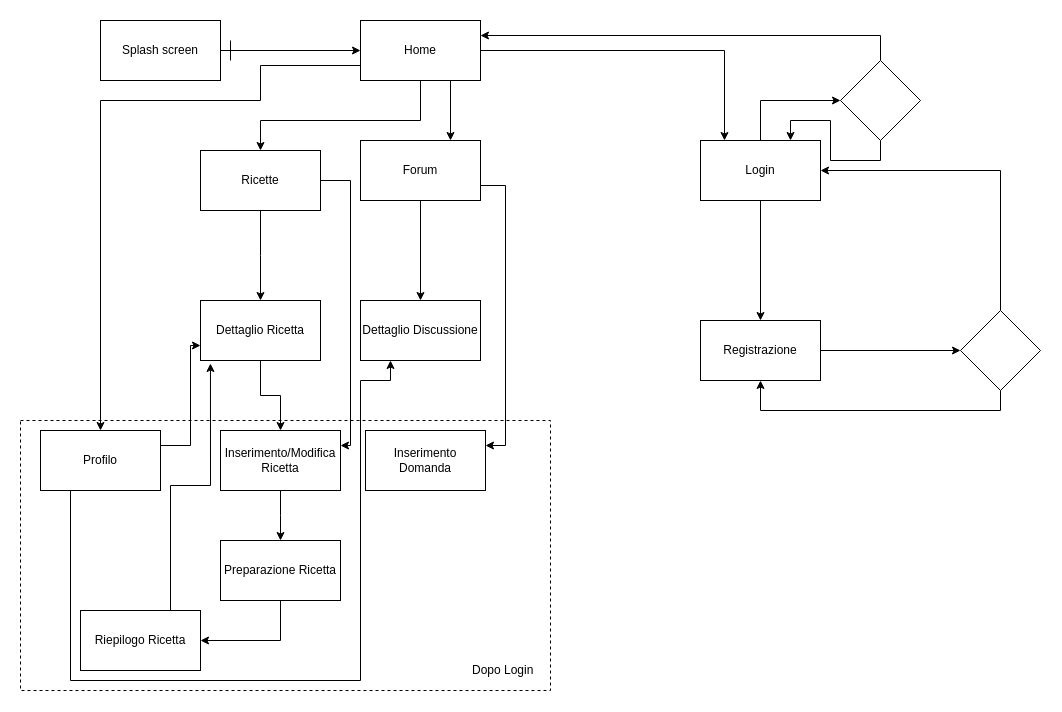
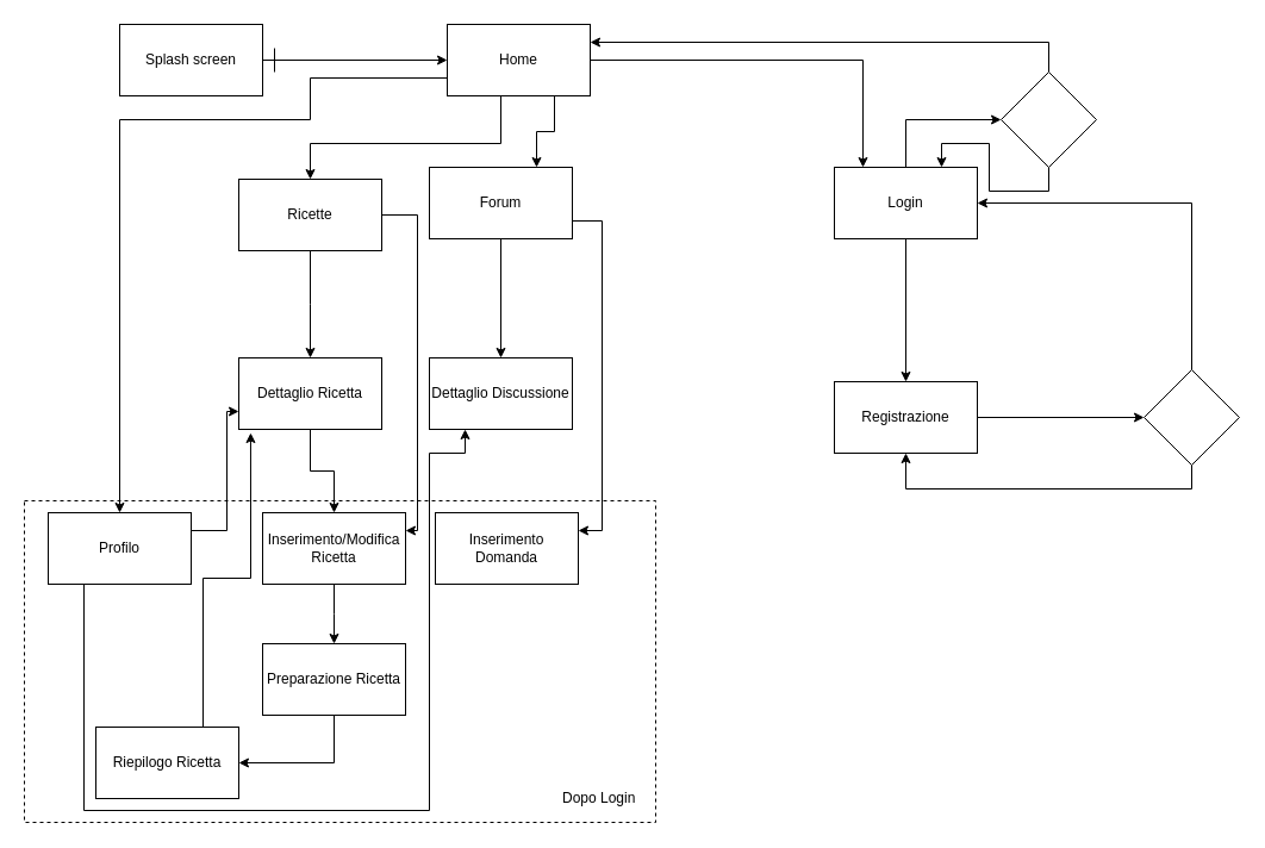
  <mxCell id="0" />
  <mxCell id="1" parent="0" />
  <mxCell id="2" style="edgeStyle=orthogonalEdgeStyle;rounded=0;orthogonalLoop=1;jettySize=auto;html=1;exitX=0;exitY=0.75;exitDx=0;exitDy=0;entryX=0.5;entryY=0;entryDx=0;entryDy=0;" parent="1" source="6" target="18" edge="1"><mxGeometry relative="1" as="geometry"><Array as="points"><mxPoint x="260" y="65" /><mxPoint x="260" y="100" /><mxPoint x="100" y="100" /></Array></mxGeometry></mxCell>
  <mxCell id="3" style="edgeStyle=orthogonalEdgeStyle;rounded=0;orthogonalLoop=1;jettySize=auto;html=1;exitX=0.5;exitY=1;exitDx=0;exitDy=0;" parent="1" source="6" target="15" edge="1"><mxGeometry relative="1" as="geometry"><Array as="points"><mxPoint x="420" y="120" /><mxPoint x="260" y="120" /></Array></mxGeometry></mxCell>
  <mxCell id="4" style="edgeStyle=orthogonalEdgeStyle;rounded=0;orthogonalLoop=1;jettySize=auto;html=1;exitX=0.75;exitY=1;exitDx=0;exitDy=0;entryX=0.75;entryY=0;entryDx=0;entryDy=0;" parent="1" source="6" target="12" edge="1"><mxGeometry relative="1" as="geometry" /></mxCell>
  <mxCell id="5" style="edgeStyle=orthogonalEdgeStyle;rounded=0;orthogonalLoop=1;jettySize=auto;html=1;exitX=1;exitY=0.5;exitDx=0;exitDy=0;entryX=0.2;entryY=0;entryDx=0;entryDy=0;entryPerimeter=0;" parent="1" source="6" target="9" edge="1"><mxGeometry relative="1" as="geometry" /></mxCell>
- <mxCell id="6" value="Home" style="rounded=0;whiteSpace=wrap;html=1;" parent="1" vertex="1"><mxGeometry x="360" y="20" width="120" height="60" as="geometry" /></mxCell>
+ <mxCell id="6" value="Home" style="rounded=0;whiteSpace=wrap;html=1;" parent="1" vertex="1"><mxGeometry x="375" y="20" width="120" height="60" as="geometry" /></mxCell>
  <mxCell id="7" style="edgeStyle=orthogonalEdgeStyle;rounded=0;orthogonalLoop=1;jettySize=auto;html=1;exitX=0.5;exitY=0;exitDx=0;exitDy=0;entryX=0;entryY=0.5;entryDx=0;entryDy=0;" parent="1" source="9" target="28" edge="1"><mxGeometry relative="1" as="geometry" /></mxCell>
  <mxCell id="8" style="edgeStyle=orthogonalEdgeStyle;rounded=0;orthogonalLoop=1;jettySize=auto;html=1;exitX=0.5;exitY=1;exitDx=0;exitDy=0;entryX=0.5;entryY=0;entryDx=0;entryDy=0;" parent="1" source="9" target="22" edge="1"><mxGeometry relative="1" as="geometry" /></mxCell>
  <mxCell id="9" value="Login" style="rounded=0;whiteSpace=wrap;html=1;" parent="1" vertex="1"><mxGeometry x="700" y="140" width="120" height="60" as="geometry" /></mxCell>
  <mxCell id="10" style="edgeStyle=orthogonalEdgeStyle;rounded=0;orthogonalLoop=1;jettySize=auto;html=1;exitX=0.5;exitY=1;exitDx=0;exitDy=0;entryX=0.5;entryY=0;entryDx=0;entryDy=0;" parent="1" source="12" target="31" edge="1"><mxGeometry relative="1" as="geometry" /></mxCell>
  <mxCell id="11" style="edgeStyle=orthogonalEdgeStyle;rounded=0;orthogonalLoop=1;jettySize=auto;html=1;exitX=1;exitY=0.75;exitDx=0;exitDy=0;entryX=1;entryY=0.25;entryDx=0;entryDy=0;" parent="1" source="12" target="34" edge="1"><mxGeometry relative="1" as="geometry" /></mxCell>
  <mxCell id="12" value="Forum" style="rounded=0;whiteSpace=wrap;html=1;" parent="1" vertex="1"><mxGeometry x="360" y="140" width="120" height="60" as="geometry" /></mxCell>
  <mxCell id="13" style="edgeStyle=orthogonalEdgeStyle;rounded=0;orthogonalLoop=1;jettySize=auto;html=1;exitX=0.5;exitY=1;exitDx=0;exitDy=0;" parent="1" source="15" edge="1"><mxGeometry relative="1" as="geometry"><mxPoint x="260" y="300" as="targetPoint" /></mxGeometry></mxCell>
  <mxCell id="14" style="edgeStyle=orthogonalEdgeStyle;rounded=0;orthogonalLoop=1;jettySize=auto;html=1;exitX=1;exitY=0.5;exitDx=0;exitDy=0;entryX=1;entryY=0.25;entryDx=0;entryDy=0;" parent="1" source="15" target="33" edge="1"><mxGeometry relative="1" as="geometry"><Array as="points"><mxPoint x="350" y="180" /><mxPoint x="350" y="445" /></Array></mxGeometry></mxCell>
  <mxCell id="15" value="Ricette" style="rounded=0;whiteSpace=wrap;html=1;" parent="1" vertex="1"><mxGeometry x="200" y="150" width="120" height="60" as="geometry" /></mxCell>
  <mxCell id="16" style="edgeStyle=orthogonalEdgeStyle;rounded=0;orthogonalLoop=1;jettySize=auto;html=1;exitX=1;exitY=0.25;exitDx=0;exitDy=0;entryX=0;entryY=0.75;entryDx=0;entryDy=0;" parent="1" source="18" target="30" edge="1"><mxGeometry relative="1" as="geometry"><Array as="points"><mxPoint x="190" y="445" /><mxPoint x="190" y="345" /></Array></mxGeometry></mxCell>
  <mxCell id="17" style="edgeStyle=orthogonalEdgeStyle;rounded=0;orthogonalLoop=1;jettySize=auto;html=1;exitX=0.25;exitY=1;exitDx=0;exitDy=0;entryX=0.25;entryY=1;entryDx=0;entryDy=0;" parent="1" source="18" target="31" edge="1"><mxGeometry relative="1" as="geometry"><Array as="points"><mxPoint x="70" y="680" /><mxPoint x="360" y="680" /><mxPoint x="360" y="380" /><mxPoint x="390" y="380" /></Array></mxGeometry></mxCell>
  <mxCell id="18" value="Profilo" style="rounded=0;whiteSpace=wrap;html=1;" parent="1" vertex="1"><mxGeometry x="40" y="430" width="120" height="60" as="geometry" /></mxCell>
  <mxCell id="19" style="edgeStyle=orthogonalEdgeStyle;rounded=0;orthogonalLoop=1;jettySize=auto;html=1;exitX=1;exitY=0.5;exitDx=0;exitDy=0;entryX=0;entryY=0.5;entryDx=0;entryDy=0;" parent="1" source="20" target="6" edge="1"><mxGeometry relative="1" as="geometry" /></mxCell>
  <mxCell id="20" value="Splash screen" style="rounded=0;whiteSpace=wrap;html=1;" parent="1" vertex="1"><mxGeometry x="100" y="20" width="120" height="60" as="geometry" /></mxCell>
  <mxCell id="21" style="edgeStyle=orthogonalEdgeStyle;rounded=0;orthogonalLoop=1;jettySize=auto;html=1;exitX=1;exitY=0.5;exitDx=0;exitDy=0;entryX=0;entryY=0.5;entryDx=0;entryDy=0;" parent="1" source="22" target="25" edge="1"><mxGeometry relative="1" as="geometry" /></mxCell>
  <mxCell id="22" value="Registrazione" style="rounded=0;whiteSpace=wrap;html=1;" parent="1" vertex="1"><mxGeometry x="700" y="320" width="120" height="60" as="geometry" /></mxCell>
  <mxCell id="23" style="edgeStyle=orthogonalEdgeStyle;rounded=0;orthogonalLoop=1;jettySize=auto;html=1;exitX=0.5;exitY=0;exitDx=0;exitDy=0;entryX=1;entryY=0.5;entryDx=0;entryDy=0;" parent="1" source="25" target="9" edge="1"><mxGeometry relative="1" as="geometry" /></mxCell>
  <mxCell id="24" style="edgeStyle=orthogonalEdgeStyle;rounded=0;orthogonalLoop=1;jettySize=auto;html=1;exitX=0.5;exitY=1;exitDx=0;exitDy=0;entryX=0.5;entryY=1;entryDx=0;entryDy=0;" parent="1" source="25" target="22" edge="1"><mxGeometry relative="1" as="geometry" /></mxCell>
  <mxCell id="25" value="" style="rhombus;whiteSpace=wrap;html=1;" parent="1" vertex="1"><mxGeometry x="960" y="310" width="80" height="80" as="geometry" /></mxCell>
  <mxCell id="26" style="edgeStyle=orthogonalEdgeStyle;rounded=0;orthogonalLoop=1;jettySize=auto;html=1;exitX=0.5;exitY=0;exitDx=0;exitDy=0;entryX=1;entryY=0.25;entryDx=0;entryDy=0;" parent="1" source="28" target="6" edge="1"><mxGeometry relative="1" as="geometry" /></mxCell>
  <mxCell id="27" style="edgeStyle=orthogonalEdgeStyle;rounded=0;orthogonalLoop=1;jettySize=auto;html=1;exitX=0.5;exitY=1;exitDx=0;exitDy=0;entryX=0.75;entryY=0;entryDx=0;entryDy=0;" parent="1" source="28" target="9" edge="1"><mxGeometry relative="1" as="geometry"><Array as="points"><mxPoint x="880" y="160" /><mxPoint x="830" y="160" /><mxPoint x="830" y="120" /><mxPoint x="790" y="120" /></Array></mxGeometry></mxCell>
  <mxCell id="28" value="" style="rhombus;whiteSpace=wrap;html=1;" parent="1" vertex="1"><mxGeometry x="840" y="60" width="80" height="80" as="geometry" /></mxCell>
  <mxCell id="29" style="edgeStyle=orthogonalEdgeStyle;rounded=0;orthogonalLoop=1;jettySize=auto;html=1;exitX=0.5;exitY=1;exitDx=0;exitDy=0;entryX=0.5;entryY=0;entryDx=0;entryDy=0;" parent="1" source="30" target="33" edge="1"><mxGeometry relative="1" as="geometry" /></mxCell>
  <mxCell id="30" value="Dettaglio Ricetta" style="rounded=0;whiteSpace=wrap;html=1;" parent="1" vertex="1"><mxGeometry x="200" y="300" width="120" height="60" as="geometry" /></mxCell>
  <mxCell id="31" value="&lt;div&gt;Dettaglio Discussione&lt;/div&gt;" style="rounded=0;whiteSpace=wrap;html=1;" parent="1" vertex="1"><mxGeometry x="360" y="300" width="120" height="60" as="geometry" /></mxCell>
  <mxCell id="32" style="edgeStyle=orthogonalEdgeStyle;rounded=0;orthogonalLoop=1;jettySize=auto;html=1;exitX=0.5;exitY=1;exitDx=0;exitDy=0;" edge="1" parent="1" source="33"><mxGeometry relative="1" as="geometry"><mxPoint x="280" y="540" as="targetPoint" /></mxGeometry></mxCell>
  <mxCell id="33" value="Inserimento/Modifica Ricetta" style="rounded=0;whiteSpace=wrap;html=1;" parent="1" vertex="1"><mxGeometry x="220" y="430" width="120" height="60" as="geometry" /></mxCell>
  <mxCell id="34" value="Inserimento Domanda" style="rounded=0;whiteSpace=wrap;html=1;" parent="1" vertex="1"><mxGeometry x="365" y="430" width="120" height="60" as="geometry" /></mxCell>
  <mxCell id="35" value="" style="whiteSpace=wrap;html=1;dashed=1;fillOpacity=0;" parent="1" vertex="1"><mxGeometry x="20" y="420" width="530" height="270" as="geometry" /></mxCell>
  <mxCell id="36" value="Dopo Login" style="text;html=1;resizable=0;points=[];autosize=1;align=left;verticalAlign=top;spacingTop=-4;" parent="1" vertex="1"><mxGeometry x="470" y="660" width="70" height="20" as="geometry" /></mxCell>
  <mxCell id="37" value="" style="endArrow=none;html=1;" parent="1" edge="1"><mxGeometry width="50" height="50" relative="1" as="geometry"><mxPoint x="230" y="60" as="sourcePoint" /><mxPoint x="230" y="40" as="targetPoint" /></mxGeometry></mxCell>
  <mxCell id="38" style="edgeStyle=orthogonalEdgeStyle;rounded=0;orthogonalLoop=1;jettySize=auto;html=1;exitX=0.5;exitY=1;exitDx=0;exitDy=0;entryX=1;entryY=0.5;entryDx=0;entryDy=0;" edge="1" parent="1" source="39" target="41"><mxGeometry relative="1" as="geometry" /></mxCell>
  <mxCell id="39" value="Preparazione Ricetta" style="rounded=0;whiteSpace=wrap;html=1;" vertex="1" parent="1"><mxGeometry x="220" y="540" width="120" height="60" as="geometry" /></mxCell>
  <mxCell id="40" style="edgeStyle=orthogonalEdgeStyle;rounded=0;orthogonalLoop=1;jettySize=auto;html=1;exitX=0.75;exitY=0;exitDx=0;exitDy=0;entryX=0.083;entryY=1.05;entryDx=0;entryDy=0;entryPerimeter=0;" edge="1" parent="1" source="41" target="30"><mxGeometry relative="1" as="geometry" /></mxCell>
  <mxCell id="41" value="Riepilogo Ricetta" style="rounded=0;whiteSpace=wrap;html=1;" vertex="1" parent="1"><mxGeometry x="80" y="610" width="120" height="60" as="geometry" /></mxCell>
